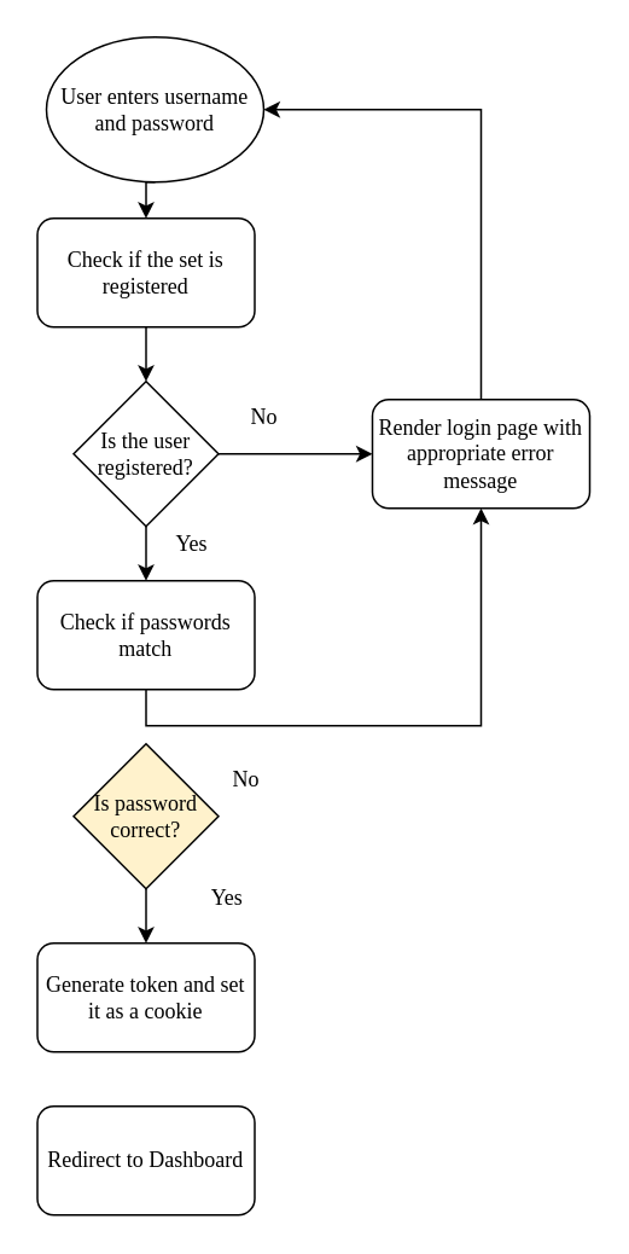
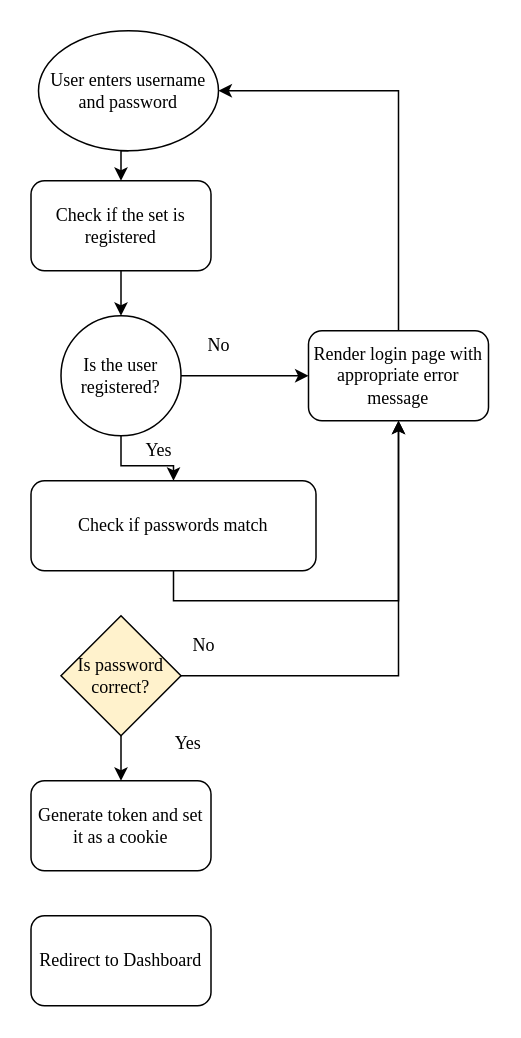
  <mxCell id="0" />
  <mxCell id="1" parent="0" />
  <mxCell id="2" style="edgeStyle=orthogonalEdgeStyle;rounded=0;orthogonalLoop=1;jettySize=auto;html=1;exitX=0.5;exitY=1;exitDx=0;exitDy=0;entryX=0.5;entryY=0;entryDx=0;entryDy=0;fontFamily=Times New Roman;" edge="1" parent="1" source="3" target="17"><mxGeometry relative="1" as="geometry" /></mxCell>
  <mxCell id="3" value="&lt;font face=&quot;Times New Roman&quot;&gt;User enters username and password&lt;/font&gt;" style="ellipse;whiteSpace=wrap;html=1;" vertex="1" parent="1"><mxGeometry x="25" y="20" width="120" height="80" as="geometry" /></mxCell>
  <mxCell id="4" style="edgeStyle=orthogonalEdgeStyle;rounded=0;orthogonalLoop=1;jettySize=auto;html=1;exitX=0.5;exitY=1;exitDx=0;exitDy=0;entryX=0.5;entryY=0;entryDx=0;entryDy=0;fontFamily=Times New Roman;" edge="1" parent="1" source="6" target="15"><mxGeometry relative="1" as="geometry" /></mxCell>
  <mxCell id="5" style="edgeStyle=orthogonalEdgeStyle;rounded=0;orthogonalLoop=1;jettySize=auto;html=1;exitX=1;exitY=0.5;exitDx=0;exitDy=0;entryX=0;entryY=0.5;entryDx=0;entryDy=0;fontFamily=Times New Roman;" edge="1" parent="1" source="6" target="10"><mxGeometry relative="1" as="geometry" /></mxCell>
- <mxCell id="6" value="&lt;font face=&quot;Times New Roman&quot;&gt;Is the user registered?&lt;/font&gt;" style="rhombus;whiteSpace=wrap;html=1;" vertex="1" parent="1"><mxGeometry x="40" y="210" width="80" height="80" as="geometry" /></mxCell>
+ <mxCell id="6" value="&lt;font face=&quot;Times New Roman&quot;&gt;Is the user registered?&lt;/font&gt;" style="ellipse;whiteSpace=wrap;html=1;" vertex="1" parent="1"><mxGeometry x="40" y="210" width="80" height="80" as="geometry" /></mxCell>
  <mxCell id="7" value="&lt;font face=&quot;Times New Roman&quot;&gt;Generate token and set it as a cookie&lt;/font&gt;" style="rounded=1;whiteSpace=wrap;html=1;" vertex="1" parent="1"><mxGeometry x="20" y="520" width="120" height="60" as="geometry" /></mxCell>
  <mxCell id="8" value="&lt;font face=&quot;Times New Roman&quot;&gt;Redirect to Dashboard&lt;/font&gt;" style="rounded=1;whiteSpace=wrap;html=1;" vertex="1" parent="1"><mxGeometry x="20" y="610" width="120" height="60" as="geometry" /></mxCell>
  <mxCell id="9" style="edgeStyle=orthogonalEdgeStyle;rounded=0;orthogonalLoop=1;jettySize=auto;html=1;exitX=0.5;exitY=0;exitDx=0;exitDy=0;entryX=1;entryY=0.5;entryDx=0;entryDy=0;fontFamily=Times New Roman;" edge="1" parent="1" source="10" target="3"><mxGeometry relative="1" as="geometry" /></mxCell>
  <mxCell id="10" value="&lt;font face=&quot;Times New Roman&quot;&gt;Render login page with a&lt;span&gt;ppropriate&amp;nbsp;&lt;/span&gt;error message&lt;/font&gt;" style="rounded=1;whiteSpace=wrap;html=1;" vertex="1" parent="1"><mxGeometry x="205" y="220" width="120" height="60" as="geometry" /></mxCell>
  <mxCell id="11" style="edgeStyle=orthogonalEdgeStyle;rounded=0;orthogonalLoop=1;jettySize=auto;html=1;exitX=0.5;exitY=1;exitDx=0;exitDy=0;entryX=0.5;entryY=0;entryDx=0;entryDy=0;fontFamily=Times New Roman;" edge="1" parent="1" source="13" target="7"><mxGeometry relative="1" as="geometry" /></mxCell>
+ <mxCell id="12" style="edgeStyle=orthogonalEdgeStyle;rounded=0;orthogonalLoop=1;jettySize=auto;html=1;exitX=1;exitY=0.5;exitDx=0;exitDy=0;fontFamily=Times New Roman;" edge="1" parent="1" source="13" target="10"><mxGeometry relative="1" as="geometry" /></mxCell>
  <mxCell id="13" value="&lt;font face=&quot;Times New Roman&quot;&gt;Is password correct?&lt;/font&gt;" style="rhombus;whiteSpace=wrap;html=1;fillColor=#fff2cc;" vertex="1" parent="1"><mxGeometry x="40" y="410" width="80" height="80" as="geometry" /></mxCell>
  <mxCell id="14" style="edgeStyle=orthogonalEdgeStyle;rounded=0;orthogonalLoop=1;jettySize=auto;html=1;exitX=0.5;exitY=1;exitDx=0;exitDy=0;fontFamily=Times New Roman;" edge="1" parent="1" source="15" target="10"><mxGeometry relative="1" as="geometry" /></mxCell>
- <mxCell id="15" value="&lt;font face=&quot;Times New Roman&quot;&gt;Check if passwords match&lt;/font&gt;" style="rounded=1;whiteSpace=wrap;html=1;" vertex="1" parent="1"><mxGeometry x="20" y="320" width="120" height="60" as="geometry" /></mxCell>
+ <mxCell id="15" value="&lt;font face=&quot;Times New Roman&quot;&gt;Check if passwords match&lt;/font&gt;" style="rounded=1;whiteSpace=wrap;html=1;" vertex="1" parent="1"><mxGeometry x="20" y="320" width="190" height="60" as="geometry" /></mxCell>
  <mxCell id="16" style="edgeStyle=orthogonalEdgeStyle;rounded=0;orthogonalLoop=1;jettySize=auto;html=1;exitX=0.5;exitY=1;exitDx=0;exitDy=0;entryX=0.5;entryY=0;entryDx=0;entryDy=0;fontFamily=Times New Roman;" edge="1" parent="1" source="17" target="6"><mxGeometry relative="1" as="geometry" /></mxCell>
  <mxCell id="17" value="&lt;font face=&quot;Times New Roman&quot;&gt;Check if the set is registered&lt;/font&gt;" style="rounded=1;whiteSpace=wrap;html=1;" vertex="1" parent="1"><mxGeometry x="20" y="120" width="120" height="60" as="geometry" /></mxCell>
  <mxCell id="18" value="Yes" style="text;html=1;strokeColor=none;fillColor=none;align=center;verticalAlign=middle;whiteSpace=wrap;rounded=0;fontFamily=Times New Roman;" vertex="1" parent="1"><mxGeometry x="95" y="480" width="60" height="30" as="geometry" /></mxCell>
  <mxCell id="19" value="No" style="text;html=1;align=center;verticalAlign=middle;resizable=0;points=[];autosize=1;strokeColor=none;fillColor=none;fontFamily=Times New Roman;" vertex="1" parent="1"><mxGeometry x="120" y="420" width="30" height="20" as="geometry" /></mxCell>
  <mxCell id="20" value="Yes" style="text;html=1;align=center;verticalAlign=middle;resizable=0;points=[];autosize=1;strokeColor=none;fillColor=none;fontFamily=Times New Roman;" vertex="1" parent="1"><mxGeometry x="90" y="290" width="30" height="20" as="geometry" /></mxCell>
  <mxCell id="21" value="No" style="text;html=1;align=center;verticalAlign=middle;resizable=0;points=[];autosize=1;strokeColor=none;fillColor=none;fontFamily=Times New Roman;" vertex="1" parent="1"><mxGeometry x="130" y="220" width="30" height="20" as="geometry" /></mxCell>
